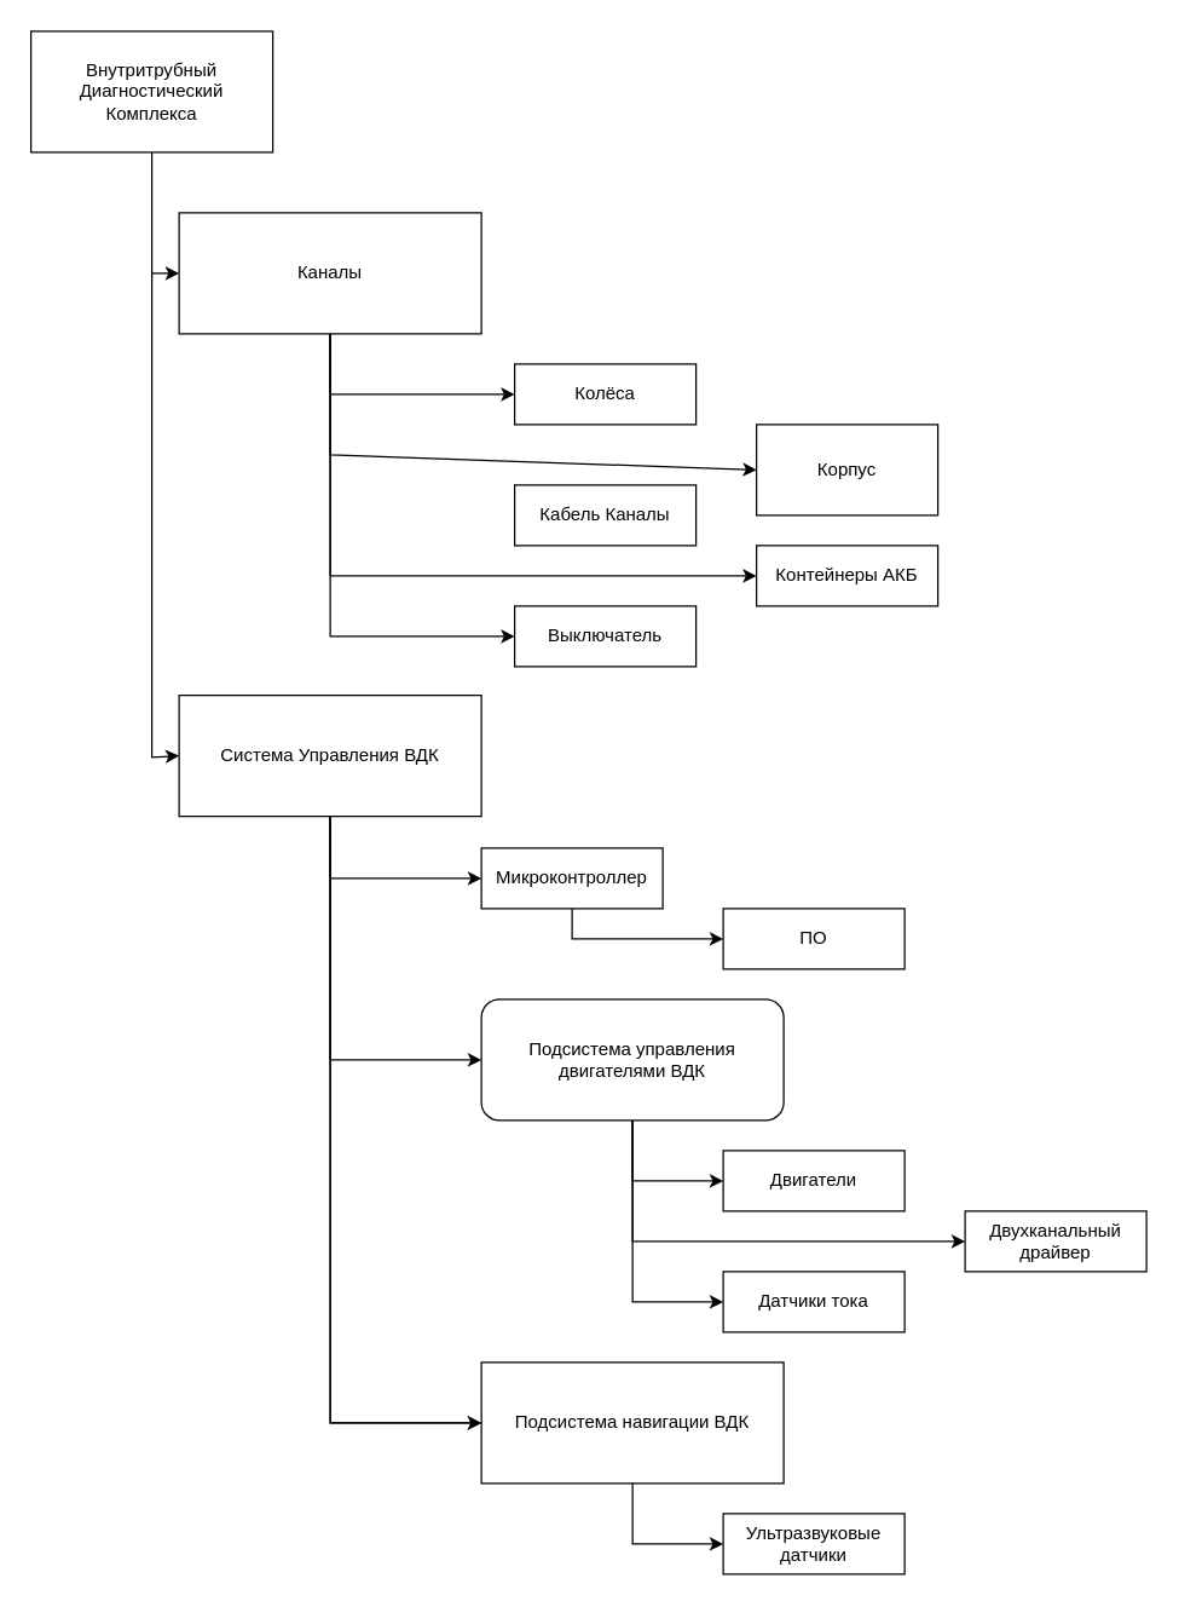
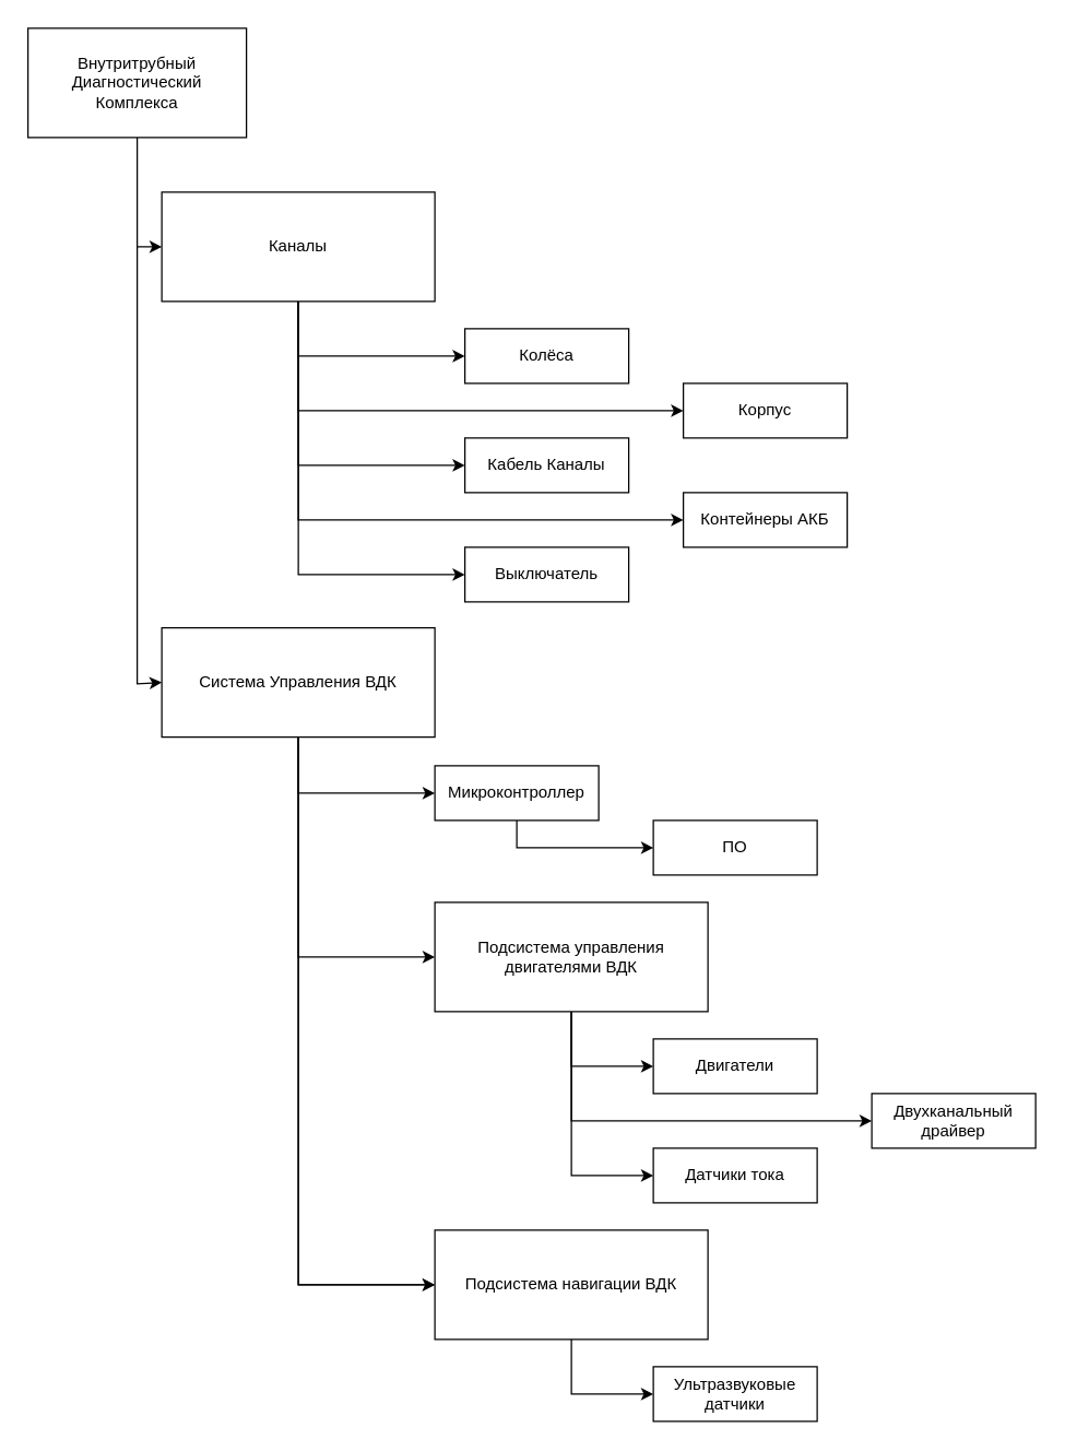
  <mxCell id="0" />
  <mxCell id="1" parent="0" />
  <mxCell id="2" value="Внутритрубный&lt;br&gt;Диагностический&lt;br&gt;Комплекса" style="rounded=0;whiteSpace=wrap;html=1;" parent="1" vertex="1"><mxGeometry x="20" y="20" width="160" height="80" as="geometry" /></mxCell>
  <mxCell id="3" value="Каналы" style="rounded=0;whiteSpace=wrap;html=1;" parent="1" vertex="1"><mxGeometry x="118" y="140" width="200" height="80" as="geometry" /></mxCell>
- <mxCell id="4" value="Подсистема управления &lt;br&gt;двигателями ВДК" style="whiteSpace=wrap;html=1;rounded=1;" parent="1" vertex="1"><mxGeometry x="318" y="660" width="200" height="80" as="geometry" /></mxCell>
+ <mxCell id="4" value="Подсистема управления &lt;br&gt;двигателями ВДК" style="rounded=0;whiteSpace=wrap;html=1;" parent="1" vertex="1"><mxGeometry x="318" y="660" width="200" height="80" as="geometry" /></mxCell>
  <mxCell id="5" value="Система Управления ВДК" style="rounded=0;whiteSpace=wrap;html=1;" parent="1" vertex="1"><mxGeometry x="118" y="459" width="200" height="80" as="geometry" /></mxCell>
  <mxCell id="6" value="" style="endArrow=classic;html=1;rounded=0;exitX=0.5;exitY=1;exitDx=0;exitDy=0;entryX=0;entryY=0.5;entryDx=0;entryDy=0;" parent="1" source="2" target="5" edge="1"><mxGeometry width="50" height="50" relative="1" as="geometry"><mxPoint x="720" y="310" as="sourcePoint" /><mxPoint x="770" y="260" as="targetPoint" /><Array as="points"><mxPoint x="100" y="500" /></Array></mxGeometry></mxCell>
  <mxCell id="7" value="Колёса" style="rounded=0;whiteSpace=wrap;html=1;" parent="1" vertex="1"><mxGeometry x="340" y="240" width="120" height="40" as="geometry" /></mxCell>
- <mxCell id="8" value="Корпус" style="rounded=0;whiteSpace=wrap;html=1;" parent="1" vertex="1"><mxGeometry x="500" y="280" width="120" height="60" as="geometry" /></mxCell>
+ <mxCell id="8" value="Корпус" style="rounded=0;whiteSpace=wrap;html=1;" parent="1" vertex="1"><mxGeometry x="500" y="280" width="120" height="40" as="geometry" /></mxCell>
  <mxCell id="9" value="Контейнеры АКБ" style="rounded=0;whiteSpace=wrap;html=1;" parent="1" vertex="1"><mxGeometry x="500" y="360" width="120" height="40" as="geometry" /></mxCell>
  <mxCell id="10" value="Кабель Каналы" style="rounded=0;whiteSpace=wrap;html=1;" parent="1" vertex="1"><mxGeometry x="340" y="320" width="120" height="40" as="geometry" /></mxCell>
  <mxCell id="11" value="" style="endArrow=classic;html=1;rounded=0;exitX=0.5;exitY=1;exitDx=0;exitDy=0;entryX=0;entryY=0.5;entryDx=0;entryDy=0;" parent="1" source="3" target="9" edge="1"><mxGeometry width="50" height="50" relative="1" as="geometry"><mxPoint x="240" y="280" as="sourcePoint" /><mxPoint x="360" y="500" as="targetPoint" /><Array as="points"><mxPoint x="218" y="380" /></Array></mxGeometry></mxCell>
+ <mxCell id="12" value="" style="endArrow=classic;html=1;rounded=0;entryX=0;entryY=0.5;entryDx=0;entryDy=0;exitX=0.5;exitY=1;exitDx=0;exitDy=0;" parent="1" target="10" edge="1" source="3"><mxGeometry width="50" height="50" relative="1" as="geometry"><mxPoint x="240" y="340" as="sourcePoint" /><mxPoint x="510" y="510" as="targetPoint" /><Array as="points"><mxPoint x="218" y="340" /></Array></mxGeometry></mxCell>
  <mxCell id="13" value="" style="endArrow=classic;html=1;rounded=0;entryX=0;entryY=0.5;entryDx=0;entryDy=0;exitX=0.5;exitY=1;exitDx=0;exitDy=0;" parent="1" target="8" edge="1" source="3"><mxGeometry width="50" height="50" relative="1" as="geometry"><mxPoint x="240" y="299.47" as="sourcePoint" /><mxPoint x="320" y="299.47" as="targetPoint" /><Array as="points"><mxPoint x="218" y="300" /></Array></mxGeometry></mxCell>
  <mxCell id="14" value="" style="endArrow=classic;html=1;rounded=0;entryX=0;entryY=0.5;entryDx=0;entryDy=0;" parent="1" edge="1" target="7"><mxGeometry width="50" height="50" relative="1" as="geometry"><mxPoint x="218" y="220" as="sourcePoint" /><mxPoint x="278" y="270" as="targetPoint" /><Array as="points"><mxPoint x="218" y="260" /></Array></mxGeometry></mxCell>
  <mxCell id="15" value="" style="endArrow=classic;html=1;rounded=0;entryX=0;entryY=0.5;entryDx=0;entryDy=0;" parent="1" target="3" edge="1"><mxGeometry width="50" height="50" relative="1" as="geometry"><mxPoint x="100" y="180" as="sourcePoint" /><mxPoint x="360" y="600" as="targetPoint" /></mxGeometry></mxCell>
  <mxCell id="16" value="Микроконтроллер" style="rounded=0;whiteSpace=wrap;html=1;" parent="1" vertex="1"><mxGeometry x="318" y="560" width="120" height="40" as="geometry" /></mxCell>
  <mxCell id="17" value="Датчики тока" style="rounded=0;whiteSpace=wrap;html=1;" parent="1" vertex="1"><mxGeometry x="478" y="840" width="120" height="40" as="geometry" /></mxCell>
  <mxCell id="18" value="Ультразвуковые датчики" style="rounded=0;whiteSpace=wrap;html=1;" parent="1" vertex="1"><mxGeometry x="478" y="1000" width="120" height="40" as="geometry" /></mxCell>
  <mxCell id="19" value="ПО" style="rounded=0;whiteSpace=wrap;html=1;" parent="1" vertex="1"><mxGeometry x="478" y="600" width="120" height="40" as="geometry" /></mxCell>
  <mxCell id="20" value="" style="endArrow=classic;html=1;rounded=0;entryX=0;entryY=0.5;entryDx=0;entryDy=0;exitX=0.5;exitY=1;exitDx=0;exitDy=0;" parent="1" target="16" edge="1" source="5"><mxGeometry width="50" height="50" relative="1" as="geometry"><mxPoint x="238" y="540" as="sourcePoint" /><mxPoint x="680" y="639" as="targetPoint" /><Array as="points"><mxPoint x="218" y="580" /></Array></mxGeometry></mxCell>
  <mxCell id="21" value="Подсистема навигации ВДК" style="rounded=0;whiteSpace=wrap;html=1;" parent="1" vertex="1"><mxGeometry x="318" y="900" width="200" height="80" as="geometry" /></mxCell>
  <mxCell id="22" value="" style="endArrow=classic;html=1;rounded=0;entryX=0;entryY=0.5;entryDx=0;entryDy=0;exitX=0.5;exitY=1;exitDx=0;exitDy=0;" parent="1" target="18" edge="1" source="21"><mxGeometry width="50" height="50" relative="1" as="geometry"><mxPoint x="431" y="1009" as="sourcePoint" /><mxPoint x="501" y="1019" as="targetPoint" /><Array as="points"><mxPoint x="418" y="1020" /></Array></mxGeometry></mxCell>
  <mxCell id="23" value="Двигатели" style="rounded=0;whiteSpace=wrap;html=1;" parent="1" vertex="1"><mxGeometry x="478" y="760" width="120" height="40" as="geometry" /></mxCell>
  <mxCell id="24" value="" style="endArrow=classic;html=1;rounded=0;entryX=0;entryY=0.5;entryDx=0;entryDy=0;exitX=0.5;exitY=1;exitDx=0;exitDy=0;" parent="1" target="23" edge="1" source="4"><mxGeometry width="50" height="50" relative="1" as="geometry"><mxPoint x="431" y="779" as="sourcePoint" /><mxPoint x="771" y="989" as="targetPoint" /><Array as="points"><mxPoint x="418" y="780" /></Array></mxGeometry></mxCell>
  <mxCell id="25" value="" style="endArrow=classic;html=1;rounded=0;entryX=0;entryY=0.5;entryDx=0;entryDy=0;exitX=0.5;exitY=1;exitDx=0;exitDy=0;" parent="1" edge="1" target="26" source="4"><mxGeometry width="50" height="50" relative="1" as="geometry"><mxPoint x="431" y="819" as="sourcePoint" /><mxPoint x="691" y="819" as="targetPoint" /><Array as="points"><mxPoint x="418" y="820" /></Array></mxGeometry></mxCell>
  <mxCell id="26" value="Двухканальный драйвер" style="rounded=0;whiteSpace=wrap;html=1;" parent="1" vertex="1"><mxGeometry x="638" y="800" width="120" height="40" as="geometry" /></mxCell>
  <mxCell id="27" value="" style="endArrow=classic;html=1;rounded=0;entryX=0;entryY=0.5;entryDx=0;entryDy=0;exitX=0.5;exitY=1;exitDx=0;exitDy=0;" edge="1" parent="1" source="3" target="28"><mxGeometry width="50" height="50" relative="1" as="geometry"><mxPoint x="240" y="380" as="sourcePoint" /><mxPoint x="334" y="420" as="targetPoint" /><Array as="points"><mxPoint x="218" y="420" /></Array></mxGeometry></mxCell>
  <mxCell id="28" value="Выключатель" style="rounded=0;whiteSpace=wrap;html=1;" vertex="1" parent="1"><mxGeometry x="340" y="400" width="120" height="40" as="geometry" /></mxCell>
  <mxCell id="29" value="" style="endArrow=classic;html=1;rounded=0;entryX=0;entryY=0.5;entryDx=0;entryDy=0;exitX=0.5;exitY=1;exitDx=0;exitDy=0;" edge="1" parent="1" source="5" target="21"><mxGeometry width="50" height="50" relative="1" as="geometry"><mxPoint x="606" y="829" as="sourcePoint" /><mxPoint x="656" y="779" as="targetPoint" /><Array as="points"><mxPoint x="218" y="940" /></Array></mxGeometry></mxCell>
  <mxCell id="30" value="" style="endArrow=classic;html=1;rounded=0;entryX=0;entryY=0.5;entryDx=0;entryDy=0;exitX=0.5;exitY=1;exitDx=0;exitDy=0;" edge="1" parent="1" source="5" target="4"><mxGeometry width="50" height="50" relative="1" as="geometry"><mxPoint x="238" y="699" as="sourcePoint" /><mxPoint x="541" y="779" as="targetPoint" /><Array as="points"><mxPoint x="218" y="700" /></Array></mxGeometry></mxCell>
  <mxCell id="31" value="" style="endArrow=classic;html=1;rounded=0;entryX=0;entryY=0.5;entryDx=0;entryDy=0;exitX=0.5;exitY=1;exitDx=0;exitDy=0;" edge="1" parent="1" source="16" target="19"><mxGeometry width="50" height="50" relative="1" as="geometry"><mxPoint x="366" y="620" as="sourcePoint" /><mxPoint x="446" y="620" as="targetPoint" /><Array as="points"><mxPoint x="378" y="620" /></Array></mxGeometry></mxCell>
  <mxCell id="32" value="" style="endArrow=classic;html=1;rounded=0;entryX=0;entryY=0.5;entryDx=0;entryDy=0;exitX=0.5;exitY=1;exitDx=0;exitDy=0;" edge="1" parent="1" source="4" target="17"><mxGeometry width="50" height="50" relative="1" as="geometry"><mxPoint x="431" y="739" as="sourcePoint" /><mxPoint x="601" y="829" as="targetPoint" /><Array as="points"><mxPoint x="418" y="860" /></Array></mxGeometry></mxCell>
  <mxCell id="33" value="" style="endArrow=classic;html=1;rounded=0;entryX=0;entryY=0.5;entryDx=0;entryDy=0;exitX=0.5;exitY=1;exitDx=0;exitDy=0;" edge="1" parent="1" source="5" target="21"><mxGeometry width="50" height="50" relative="1" as="geometry"><mxPoint x="218" y="539" as="sourcePoint" /><mxPoint x="318" y="940" as="targetPoint" /><Array as="points"><mxPoint x="218" y="940" /></Array></mxGeometry></mxCell>
